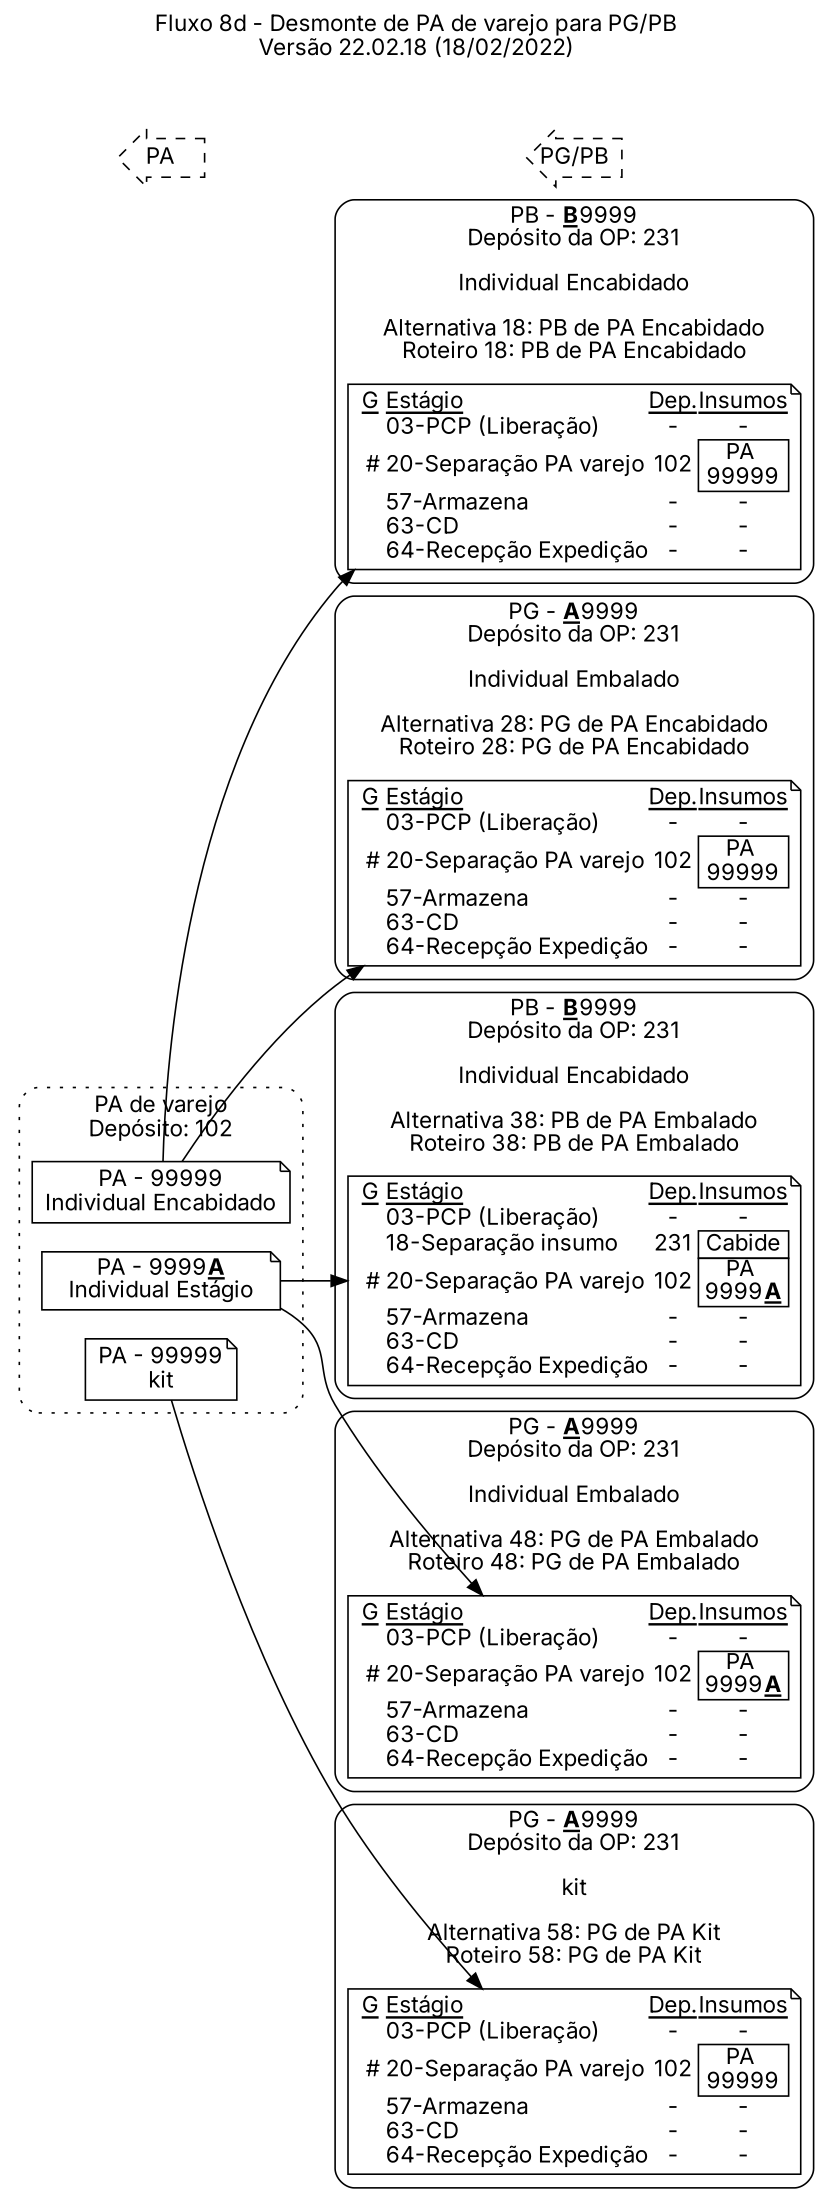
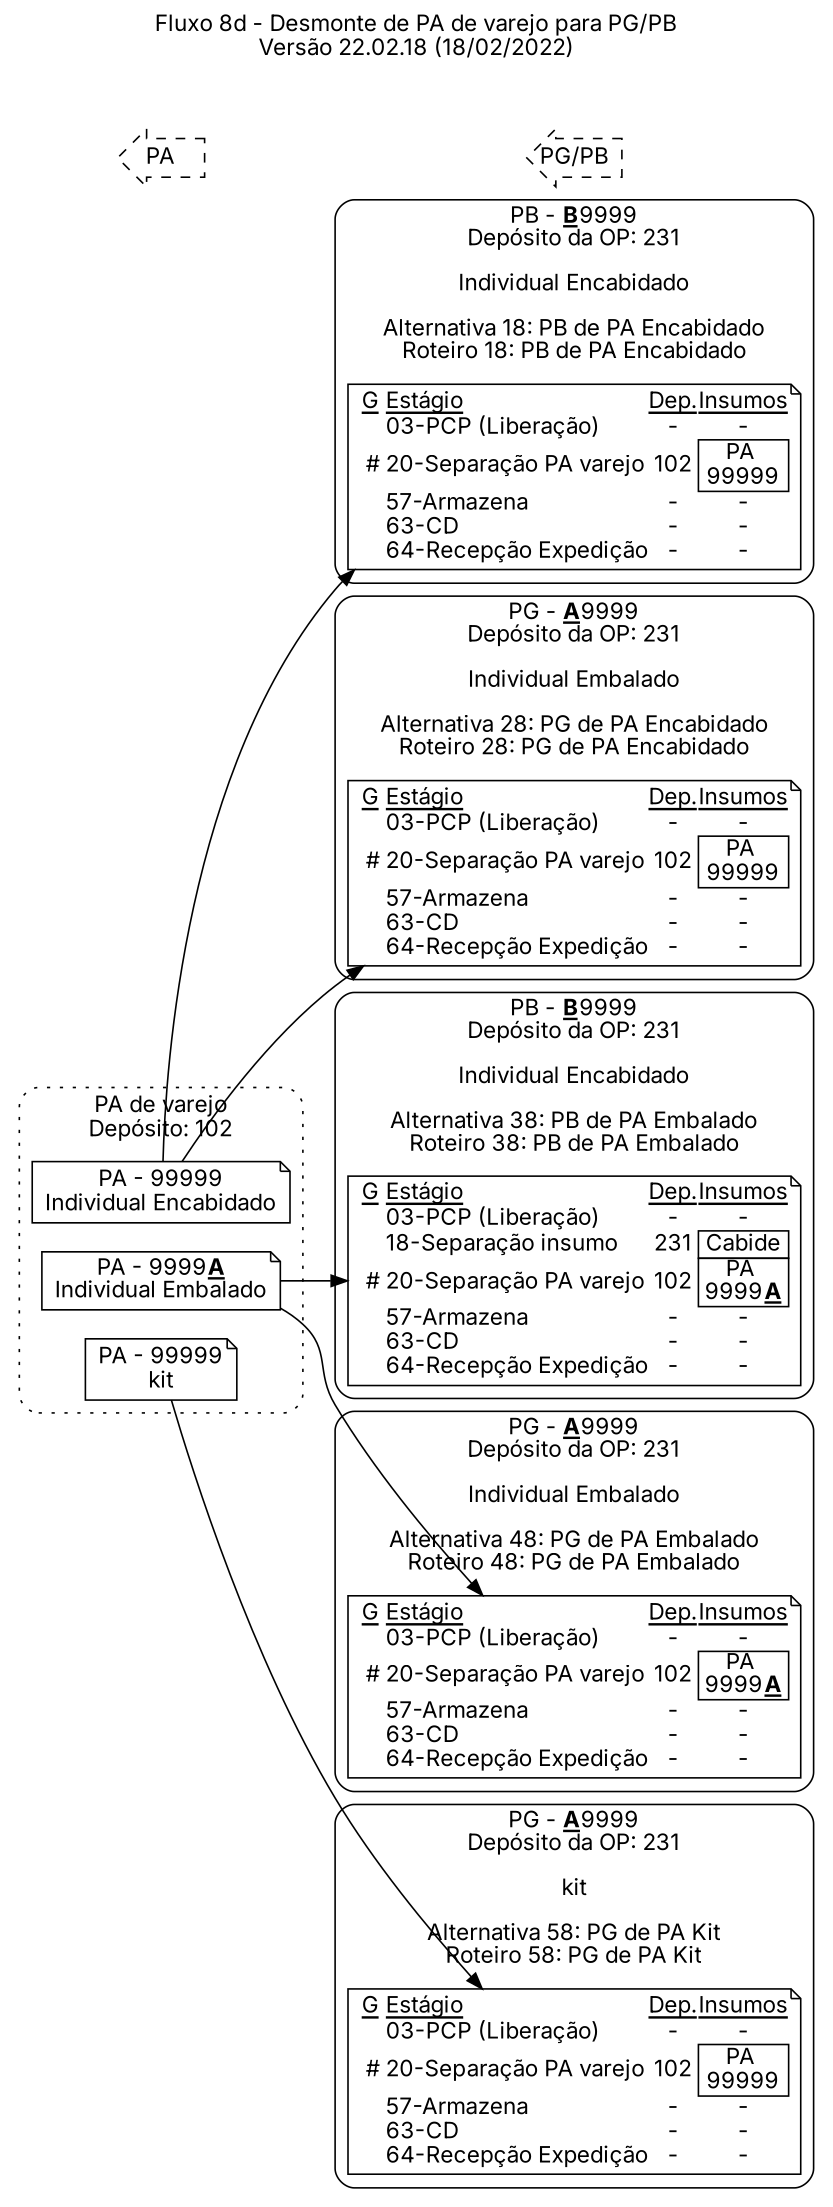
  digraph {
    compound=true
    label=<Fluxo 8d - Desmonte de PA de varejo para PG/PB<br     />Versão 22.02.18 (18/02/2022)>
    labelloc=t
    newrank=true
    rankdir=LR
    fontname=Inter
    node [shape=note fontname=Inter]
    edge [fontname=Inter]
    n1 [label=<PA - 99999<br/>Individual Encabidado>]
-   n2 [label=<PA - 9999<b><u>A</u></b><br/>Individual Estágio>]
+   n2 [label=<PA - 9999<b><u>A</u></b><br/>Individual Embalado>]
    n3 [label=<PA - 99999<br/>kit>]
    n4 [label=<         <table BORDER="0" CELLPADDING="0" CELLSPACING="0">         <tr cellpadding="0"><td><u>G</u> </td><td align="left"><u>Estágio</u></td><td><u>Dep.</u></td><td><u>Insumos</u></td></tr>           <tr><td></td><td align="left">03-PCP (Liberação)</td><td>-</td><td>-</td></tr>           <tr><td>#</td><td align="left">20-Separação PA varejo</td><td>102</td><td><table BORDER="1" CELLPADDING="0" CELLSPACING="0"><tr><td BORDER="0">PA <br />99999</td></tr></table></td></tr>           <tr><td></td><td align="left">57-Armazena</td><td>-</td><td>-</td></tr>           <tr><td></td><td align="left">63-CD</td><td>-</td><td>-</td></tr>           <tr><td></td><td align="left">64-Recepção Expedição</td><td>-</td><td>-</td></tr>         </table>         >]
    n5 [label=<         <table BORDER="0" CELLPADDING="0" CELLSPACING="0">         <tr cellpadding="0"><td><u>G</u> </td><td align="left"><u>Estágio</u></td><td><u>Dep.</u></td><td><u>Insumos</u></td></tr>           <tr><td></td><td align="left">03-PCP (Liberação)</td><td>-</td><td>-</td></tr>           <tr><td>#</td><td align="left">20-Separação PA varejo</td><td>102</td><td><table BORDER="1" CELLPADDING="0" CELLSPACING="0"><tr><td BORDER="0">PA <br />99999</td></tr></table></td></tr>           <tr><td></td><td align="left">57-Armazena</td><td>-</td><td>-</td></tr>           <tr><td></td><td align="left">63-CD</td><td>-</td><td>-</td></tr>           <tr><td></td><td align="left">64-Recepção Expedição</td><td>-</td><td>-</td></tr>         </table>         >]
    n6 [label=<         <table BORDER="0" CELLPADDING="0" CELLSPACING="0">         <tr cellpadding="0"><td><u>G</u> </td><td align="left"><u>Estágio</u></td><td><u>Dep.</u></td><td><u>Insumos</u></td></tr>           <tr><td></td><td align="left">03-PCP (Liberação)</td><td>-</td><td>-</td></tr>           <tr><td></td><td align="left">18-Separação insumo</td><td>231</td><td><table BORDER="1" CELLPADDING="0" CELLSPACING="0"><tr><td BORDER="0">Cabide</td></tr></table></td></tr>           <tr><td>#</td><td align="left">20-Separação PA varejo</td><td>102</td><td><table BORDER="1" CELLPADDING="0" CELLSPACING="0"><tr><td BORDER="0">PA <br />9999<b><u>A</u></b></td></tr></table></td></tr>           <tr><td></td><td align="left">57-Armazena</td><td>-</td><td>-</td></tr>           <tr><td></td><td align="left">63-CD</td><td>-</td><td>-</td></tr>           <tr><td></td><td align="left">64-Recepção Expedição</td><td>-</td><td>-</td></tr>         </table>         >]
    n7 [label=<         <table BORDER="0" CELLPADDING="0" CELLSPACING="0">         <tr cellpadding="0"><td><u>G</u> </td><td align="left"><u>Estágio</u></td><td><u>Dep.</u></td><td><u>Insumos</u></td></tr>           <tr><td></td><td align="left">03-PCP (Liberação)</td><td>-</td><td>-</td></tr>           <tr><td>#</td><td align="left">20-Separação PA varejo</td><td>102</td><td><table BORDER="1" CELLPADDING="0" CELLSPACING="0"><tr><td BORDER="0">PA <br />9999<b><u>A</u></b></td></tr></table></td></tr>           <tr><td></td><td align="left">57-Armazena</td><td>-</td><td>-</td></tr>           <tr><td></td><td align="left">63-CD</td><td>-</td><td>-</td></tr>           <tr><td></td><td align="left">64-Recepção Expedição</td><td>-</td><td>-</td></tr>         </table>         >]
    n8 [label=<         <table BORDER="0" CELLPADDING="0" CELLSPACING="0">         <tr cellpadding="0"><td><u>G</u> </td><td align="left"><u>Estágio</u></td><td><u>Dep.</u></td><td><u>Insumos</u></td></tr>           <tr><td></td><td align="left">03-PCP (Liberação)</td><td>-</td><td>-</td></tr>           <tr><td>#</td><td align="left">20-Separação PA varejo</td><td>102</td><td><table BORDER="1" CELLPADDING="0" CELLSPACING="0"><tr><td BORDER="0">PA <br />99999</td></tr></table></td></tr>           <tr><td></td><td align="left">57-Armazena</td><td>-</td><td>-</td></tr>           <tr><td></td><td align="left">63-CD</td><td>-</td><td>-</td></tr>           <tr><td></td><td align="left">64-Recepção Expedição</td><td>-</td><td>-</td></tr>         </table>         >]
    n9 [label="PG/PB" shape=larrow style=dashed]
    n10 [label=PA shape=larrow style=dashed]
    subgraph sub_1 {
      subgraph cluster_2 {
        label=<PA de varejo<br         />Depósito: 102>
        style="dotted, rounded"
        n1
        n2
        n3
      }
      subgraph cluster_3 {
        label=<PB - <b><u>B</u></b>9999<br         />Depósito da OP: 231<br         /><br         />Individual Encabidado<br         /><br         />Alternativa 18: PB de PA Encabidado<br         />Roteiro 18: PB de PA Encabidado>
        style=rounded
        n4
      }
      subgraph cluster_4 {
        label=<PG - <b><u>A</u></b>9999<br         />Depósito da OP: 231<br         /><br         />Individual Embalado<br         /><br         />Alternativa 28: PG de PA Encabidado<br         />Roteiro 28: PG de PA Encabidado>
        style=rounded
        n5
      }
      subgraph cluster_5 {
        label=<PB - <b><u>B</u></b>9999<br         />Depósito da OP: 231<br         /><br         />Individual Encabidado<br         /><br         />Alternativa 38: PB de PA Embalado<br         />Roteiro 38: PB de PA Embalado>
        style=rounded
        n6
      }
      subgraph cluster_6 {
        label=<PG - <b><u>A</u></b>9999<br         />Depósito da OP: 231<br         /><br         />Individual Embalado<br         /><br         />Alternativa 48: PG de PA Embalado<br         />Roteiro 48: PG de PA Embalado>
        style=rounded
        n7
      }
      subgraph cluster_7 {
        label=<PG - <b><u>A</u></b>9999<br         />Depósito da OP: 231<br         /><br         />kit<br         /><br         />Alternativa 58: PG de PA Kit<br         />Roteiro 58: PG de PA Kit>
        style=rounded
        n8
      }
    }
    subgraph sub_8 {
      rank=same
      n4
      n5
      n6
      n7
      n8
      n9
    }
    subgraph sub_9 {
      rank=same
      n1
      n2
      n3
      n10
    }
    n1 -> n4
    n1 -> n5
    n2 -> n6
    n2 -> n7
    n3 -> n8
    n9 -> n10 [style=invis]
  }
